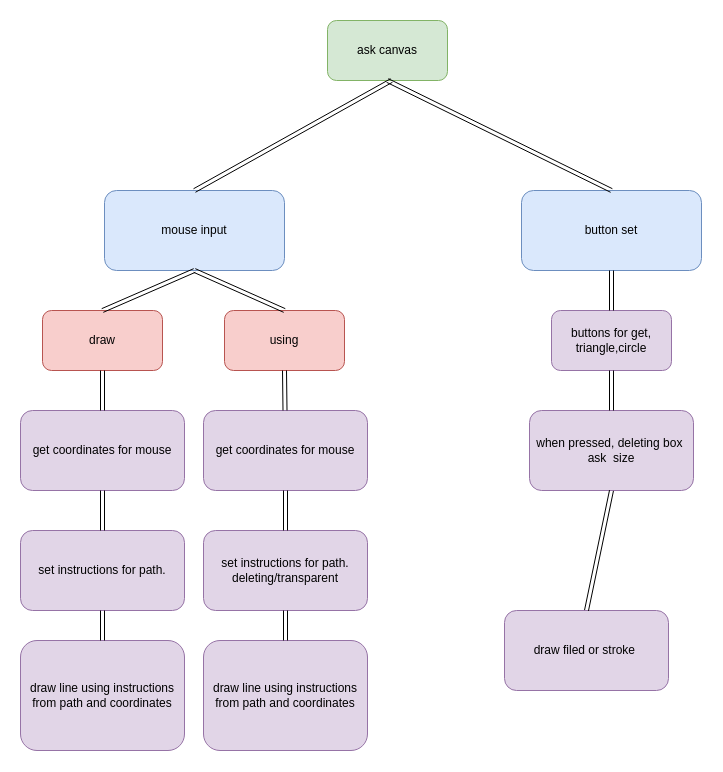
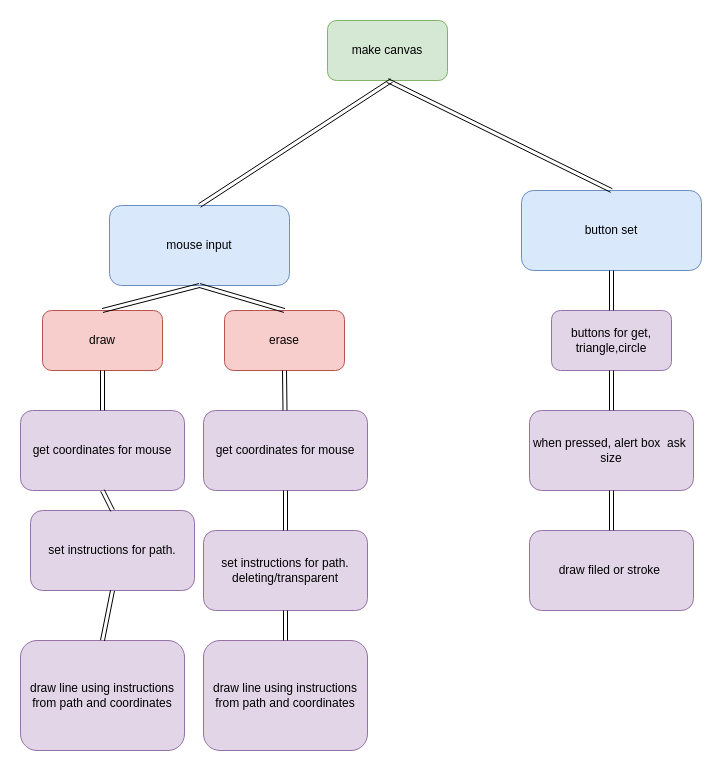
  <mxCell id="0" />
  <mxCell id="1" parent="0" />
- <mxCell id="2" value="mouse input" style="rounded=1;whiteSpace=wrap;html=1;fillColor=#dae8fc;strokeColor=#6c8ebf;" vertex="1" parent="1"><mxGeometry x="104" y="190" width="180" height="80" as="geometry" /></mxCell>
+ <mxCell id="2" value="mouse input" style="rounded=1;whiteSpace=wrap;html=1;fillColor=#dae8fc;strokeColor=#6c8ebf;" vertex="1" parent="1"><mxGeometry x="109" y="205" width="180" height="80" as="geometry" /></mxCell>
  <mxCell id="3" value="get coordinates for mouse" style="rounded=1;whiteSpace=wrap;html=1;fillColor=#e1d5e7;strokeColor=#9673a6;" vertex="1" parent="1"><mxGeometry x="20" y="410" width="164" height="80" as="geometry" /></mxCell>
- <mxCell id="4" value="using" style="rounded=1;whiteSpace=wrap;html=1;fillColor=#f8cecc;strokeColor=#b85450;" vertex="1" parent="1"><mxGeometry x="224" y="310" width="120" height="60" as="geometry" /></mxCell>
- <mxCell id="5" value="ask canvas" style="rounded=1;whiteSpace=wrap;html=1;fillColor=#d5e8d4;strokeColor=#82b366;" vertex="1" parent="1"><mxGeometry x="327" y="20" width="120" height="60" as="geometry" /></mxCell>
- <mxCell id="6" value="set instructions for path." style="rounded=1;whiteSpace=wrap;html=1;fillColor=#e1d5e7;strokeColor=#9673a6;" vertex="1" parent="1"><mxGeometry x="20" y="530" width="164" height="80" as="geometry" /></mxCell>
+ <mxCell id="4" value="erase" style="rounded=1;whiteSpace=wrap;html=1;fillColor=#f8cecc;strokeColor=#b85450;" vertex="1" parent="1"><mxGeometry x="224" y="310" width="120" height="60" as="geometry" /></mxCell>
+ <mxCell id="5" value="make canvas" style="rounded=1;whiteSpace=wrap;html=1;fillColor=#d5e8d4;strokeColor=#82b366;" vertex="1" parent="1"><mxGeometry x="327" y="20" width="120" height="60" as="geometry" /></mxCell>
+ <mxCell id="6" value="set instructions for path." style="rounded=1;whiteSpace=wrap;html=1;fillColor=#e1d5e7;strokeColor=#9673a6;" vertex="1" parent="1"><mxGeometry x="30" y="510" width="164" height="80" as="geometry" /></mxCell>
  <mxCell id="7" value="draw line using instructions from path and coordinates" style="rounded=1;whiteSpace=wrap;html=1;fillColor=#e1d5e7;strokeColor=#9673a6;" vertex="1" parent="1"><mxGeometry x="20" y="640" width="164" height="110" as="geometry" /></mxCell>
  <mxCell id="8" value="draw" style="rounded=1;whiteSpace=wrap;html=1;fillColor=#f8cecc;strokeColor=#b85450;" vertex="1" parent="1"><mxGeometry x="42" y="310" width="120" height="60" as="geometry" /></mxCell>
  <mxCell id="9" value="get coordinates for mouse" style="rounded=1;whiteSpace=wrap;html=1;fillColor=#e1d5e7;strokeColor=#9673a6;" vertex="1" parent="1"><mxGeometry x="203" y="410" width="164" height="80" as="geometry" /></mxCell>
  <mxCell id="10" value="set instructions for path.&lt;br&gt;deleting/transparent" style="rounded=1;whiteSpace=wrap;html=1;fillColor=#e1d5e7;strokeColor=#9673a6;" vertex="1" parent="1"><mxGeometry x="203" y="530" width="164" height="80" as="geometry" /></mxCell>
  <mxCell id="11" value="draw line using instructions from path and coordinates" style="rounded=1;whiteSpace=wrap;html=1;fillColor=#e1d5e7;strokeColor=#9673a6;" vertex="1" parent="1"><mxGeometry x="203" y="640" width="164" height="110" as="geometry" /></mxCell>
  <mxCell id="12" value="" style="shape=link;html=1;rounded=0;exitX=0.5;exitY=0;exitDx=0;exitDy=0;entryX=0.5;entryY=1;entryDx=0;entryDy=0;" edge="1" parent="1" source="8" target="2"><mxGeometry width="100" relative="1" as="geometry"><mxPoint x="361" y="340" as="sourcePoint" /><mxPoint x="461" y="340" as="targetPoint" /></mxGeometry></mxCell>
  <mxCell id="13" value="" style="shape=link;html=1;rounded=0;exitX=0.5;exitY=0;exitDx=0;exitDy=0;entryX=0.5;entryY=1;entryDx=0;entryDy=0;" edge="1" parent="1" source="4" target="2"><mxGeometry width="100" relative="1" as="geometry"><mxPoint x="112" y="320" as="sourcePoint" /><mxPoint x="204" y="280" as="targetPoint" /></mxGeometry></mxCell>
  <mxCell id="14" value="" style="shape=link;html=1;rounded=0;exitX=0.5;exitY=0;exitDx=0;exitDy=0;entryX=0.5;entryY=1;entryDx=0;entryDy=0;" edge="1" parent="1" source="3" target="8"><mxGeometry width="100" relative="1" as="geometry"><mxPoint x="294" y="320" as="sourcePoint" /><mxPoint x="204" y="280" as="targetPoint" /></mxGeometry></mxCell>
  <mxCell id="15" value="" style="shape=link;html=1;rounded=0;entryX=0.5;entryY=1;entryDx=0;entryDy=0;" edge="1" parent="1" source="9" target="4"><mxGeometry width="100" relative="1" as="geometry"><mxPoint x="113" y="420" as="sourcePoint" /><mxPoint x="112" y="380" as="targetPoint" /></mxGeometry></mxCell>
  <mxCell id="16" value="" style="shape=link;html=1;rounded=0;entryX=0.5;entryY=1;entryDx=0;entryDy=0;exitX=0.5;exitY=0;exitDx=0;exitDy=0;" edge="1" parent="1" source="10" target="9"><mxGeometry width="100" relative="1" as="geometry"><mxPoint x="295" y="420" as="sourcePoint" /><mxPoint x="294" y="380" as="targetPoint" /></mxGeometry></mxCell>
  <mxCell id="17" value="" style="shape=link;html=1;rounded=0;exitX=0.5;exitY=0;exitDx=0;exitDy=0;entryX=0.5;entryY=1;entryDx=0;entryDy=0;" edge="1" parent="1" source="11" target="10"><mxGeometry width="100" relative="1" as="geometry"><mxPoint x="295" y="540" as="sourcePoint" /><mxPoint x="291" y="600" as="targetPoint" /></mxGeometry></mxCell>
  <mxCell id="18" value="" style="shape=link;html=1;rounded=0;exitX=0.5;exitY=0;exitDx=0;exitDy=0;entryX=0.5;entryY=1;entryDx=0;entryDy=0;" edge="1" parent="1" source="7" target="6"><mxGeometry width="100" relative="1" as="geometry"><mxPoint x="295" y="650" as="sourcePoint" /><mxPoint x="295" y="620" as="targetPoint" /></mxGeometry></mxCell>
  <mxCell id="19" value="" style="shape=link;html=1;rounded=0;exitX=0.5;exitY=0;exitDx=0;exitDy=0;entryX=0.5;entryY=1;entryDx=0;entryDy=0;" edge="1" parent="1" source="6" target="3"><mxGeometry width="100" relative="1" as="geometry"><mxPoint x="113" y="650" as="sourcePoint" /><mxPoint x="113" y="620" as="targetPoint" /></mxGeometry></mxCell>
  <mxCell id="20" value="button set" style="rounded=1;whiteSpace=wrap;html=1;fillColor=#dae8fc;strokeColor=#6c8ebf;" vertex="1" parent="1"><mxGeometry x="521" y="190" width="180" height="80" as="geometry" /></mxCell>
  <mxCell id="21" value="buttons for get, triangle,circle" style="rounded=1;whiteSpace=wrap;html=1;fillColor=#e1d5e7;strokeColor=#9673a6;" vertex="1" parent="1"><mxGeometry x="551" y="310" width="120" height="60" as="geometry" /></mxCell>
- <mxCell id="22" value="when pressed, deleting box&amp;nbsp; ask&amp;nbsp; size" style="rounded=1;whiteSpace=wrap;html=1;fillColor=#e1d5e7;strokeColor=#9673a6;" vertex="1" parent="1"><mxGeometry x="529" y="410" width="164" height="80" as="geometry" /></mxCell>
- <mxCell id="23" value="draw filed or stroke&amp;nbsp;" style="rounded=1;whiteSpace=wrap;html=1;fillColor=#e1d5e7;strokeColor=#9673a6;" vertex="1" parent="1"><mxGeometry x="504" y="610" width="164" height="80" as="geometry" /></mxCell>
+ <mxCell id="22" value="when pressed, alert box&amp;nbsp; ask&amp;nbsp; size" style="rounded=1;whiteSpace=wrap;html=1;fillColor=#e1d5e7;strokeColor=#9673a6;" vertex="1" parent="1"><mxGeometry x="529" y="410" width="164" height="80" as="geometry" /></mxCell>
+ <mxCell id="23" value="draw filed or stroke&amp;nbsp;" style="rounded=1;whiteSpace=wrap;html=1;fillColor=#e1d5e7;strokeColor=#9673a6;" vertex="1" parent="1"><mxGeometry x="529" y="530" width="164" height="80" as="geometry" /></mxCell>
  <mxCell id="24" value="" style="shape=link;html=1;rounded=0;entryX=0.5;entryY=1;entryDx=0;entryDy=0;" edge="1" parent="1" source="22" target="21"><mxGeometry width="100" relative="1" as="geometry"><mxPoint x="439" y="420" as="sourcePoint" /><mxPoint x="438" y="380" as="targetPoint" /></mxGeometry></mxCell>
  <mxCell id="25" value="" style="shape=link;html=1;rounded=0;entryX=0.5;entryY=1;entryDx=0;entryDy=0;exitX=0.5;exitY=0;exitDx=0;exitDy=0;" edge="1" parent="1" source="23" target="22"><mxGeometry width="100" relative="1" as="geometry"><mxPoint x="621" y="420" as="sourcePoint" /><mxPoint x="620" y="380" as="targetPoint" /></mxGeometry></mxCell>
  <mxCell id="26" value="" style="shape=link;html=1;rounded=0;entryX=0.5;entryY=1;entryDx=0;entryDy=0;exitX=0.5;exitY=0;exitDx=0;exitDy=0;" edge="1" parent="1" source="21" target="20"><mxGeometry width="100" relative="1" as="geometry"><mxPoint x="621" y="420" as="sourcePoint" /><mxPoint x="620" y="380" as="targetPoint" /></mxGeometry></mxCell>
  <mxCell id="27" value="" style="shape=link;html=1;rounded=0;entryX=0.5;entryY=1;entryDx=0;entryDy=0;exitX=0.5;exitY=0;exitDx=0;exitDy=0;" edge="1" parent="1" source="20" target="5"><mxGeometry width="100" relative="1" as="geometry"><mxPoint x="620" y="250" as="sourcePoint" /><mxPoint x="621" y="210" as="targetPoint" /></mxGeometry></mxCell>
  <mxCell id="28" value="" style="shape=link;html=1;rounded=0;exitX=0.5;exitY=0;exitDx=0;exitDy=0;" edge="1" parent="1" source="2"><mxGeometry width="100" relative="1" as="geometry"><mxPoint x="621" y="130" as="sourcePoint" /><mxPoint x="391" y="80" as="targetPoint" /></mxGeometry></mxCell>
